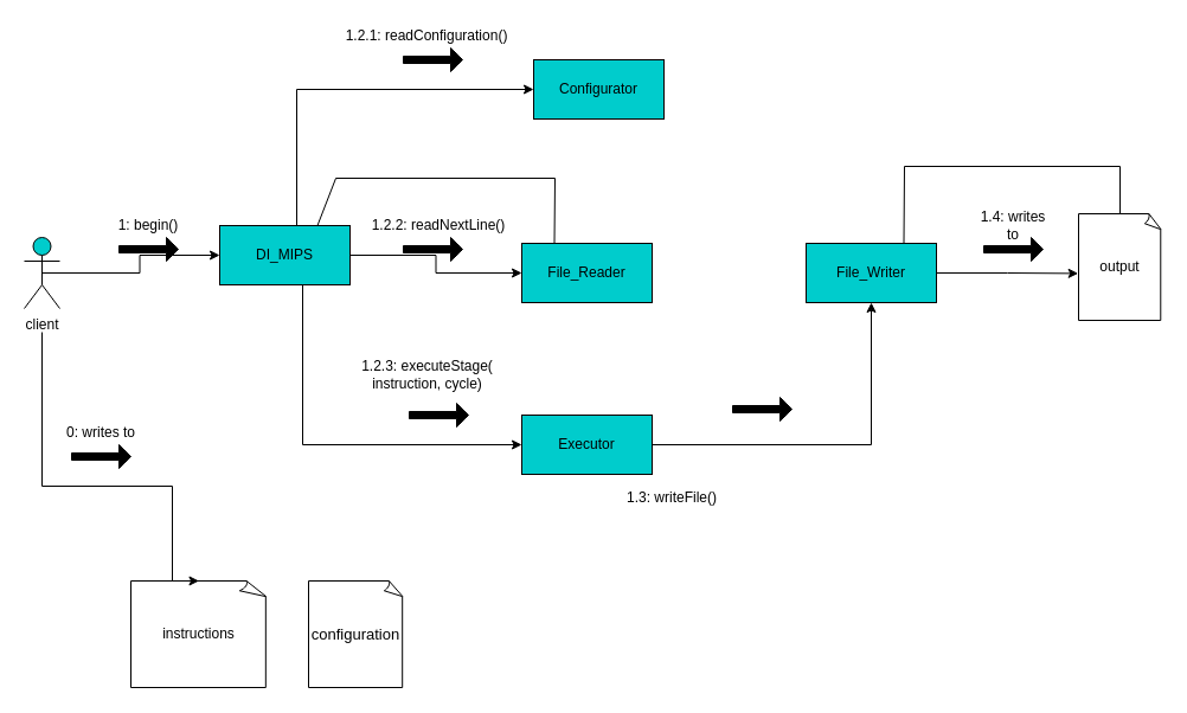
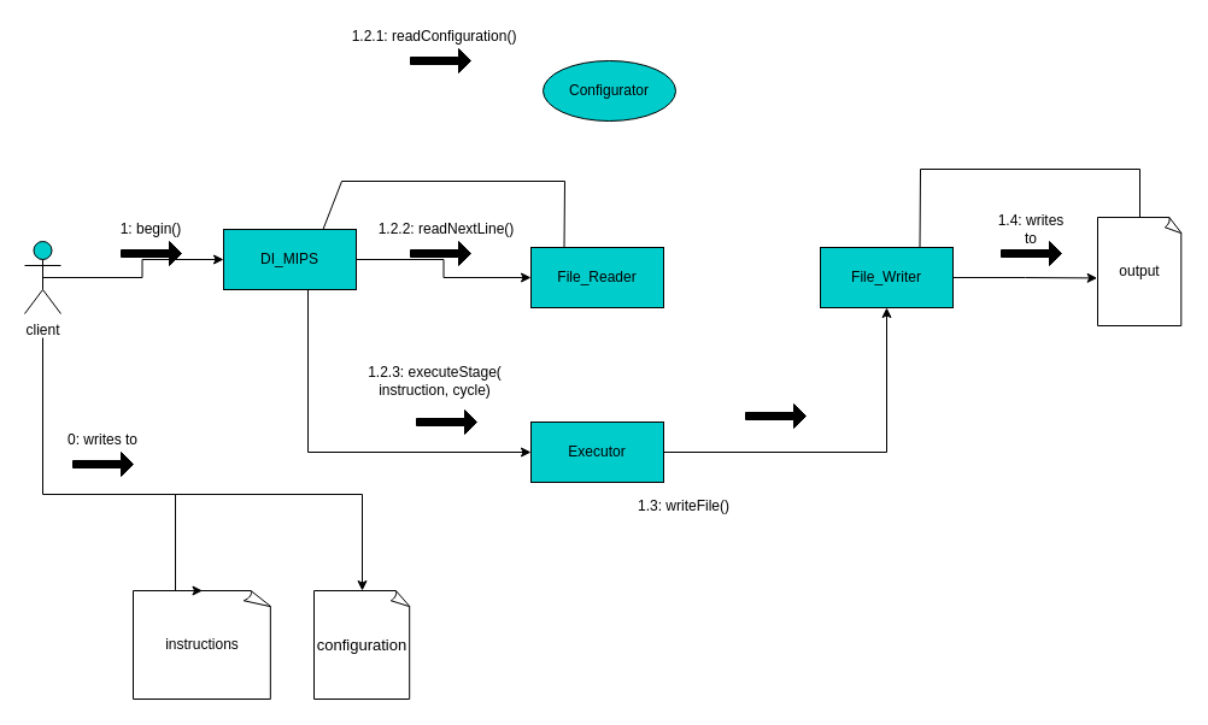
  <mxCell id="0" />
  <mxCell id="1" parent="0" />
  <mxCell id="2" style="edgeStyle=orthogonalEdgeStyle;rounded=0;orthogonalLoop=1;jettySize=auto;html=1;exitX=0.5;exitY=0.5;exitDx=0;exitDy=0;exitPerimeter=0;entryX=0;entryY=0.5;entryDx=0;entryDy=0;" parent="1" source="3" target="13" edge="1"><mxGeometry relative="1" as="geometry" /></mxCell>
  <mxCell id="3" value="client" style="shape=umlActor;verticalLabelPosition=bottom;verticalAlign=top;html=1;outlineConnect=0;fillColor=#00CCCC;" parent="1" vertex="1"><mxGeometry x="20" y="200" width="30" height="60" as="geometry" /></mxCell>
  <mxCell id="4" value="&lt;font style=&quot;font-size: 13px;&quot;&gt;configuration&lt;/font&gt;" style="whiteSpace=wrap;html=1;shape=mxgraph.basic.document" parent="1" vertex="1"><mxGeometry x="260" y="490" width="80" height="90" as="geometry" /></mxCell>
  <mxCell id="5" value="instructions" style="whiteSpace=wrap;html=1;shape=mxgraph.basic.document" parent="1" vertex="1"><mxGeometry x="110" y="490" width="115" height="90" as="geometry" /></mxCell>
  <mxCell id="6" value="" style="endArrow=classic;html=1;rounded=0;edgeStyle=orthogonalEdgeStyle;entryX=0.5;entryY=0;entryDx=0;entryDy=0;entryPerimeter=0;" parent="1" target="5" edge="1"><mxGeometry width="50" height="50" relative="1" as="geometry"><mxPoint x="35" y="280" as="sourcePoint" /><mxPoint x="210" y="340" as="targetPoint" /><Array as="points"><mxPoint x="35" y="410" /><mxPoint x="145" y="410" /></Array></mxGeometry></mxCell>
+ <mxCell id="7" value="" style="endArrow=classic;html=1;rounded=0;edgeStyle=orthogonalEdgeStyle;entryX=0.5;entryY=0;entryDx=0;entryDy=0;entryPerimeter=0;exitX=0.5;exitY=0;exitDx=0;exitDy=0;exitPerimeter=0;" parent="1" source="5" target="4" edge="1"><mxGeometry width="50" height="50" relative="1" as="geometry"><mxPoint x="170" y="330" as="sourcePoint" /><mxPoint x="210" y="340" as="targetPoint" /><Array as="points"><mxPoint x="145" y="410" /><mxPoint x="300" y="410" /></Array></mxGeometry></mxCell>
  <mxCell id="8" value="" style="shape=singleArrow;whiteSpace=wrap;html=1;fillColor=#000000;" parent="1" vertex="1"><mxGeometry x="60" y="375" width="50" height="20" as="geometry" /></mxCell>
  <mxCell id="9" value="0: writes to" style="text;html=1;strokeColor=none;fillColor=none;align=center;verticalAlign=middle;whiteSpace=wrap;rounded=0;" parent="1" vertex="1"><mxGeometry x="50" y="355" width="70" height="20" as="geometry" /></mxCell>
  <mxCell id="10" style="edgeStyle=orthogonalEdgeStyle;rounded=0;orthogonalLoop=1;jettySize=auto;html=1;entryX=0;entryY=0.5;entryDx=0;entryDy=0;" parent="1" source="13" target="16" edge="1"><mxGeometry relative="1" as="geometry" /></mxCell>
  <mxCell id="11" style="edgeStyle=orthogonalEdgeStyle;rounded=0;orthogonalLoop=1;jettySize=auto;html=1;exitX=0.5;exitY=1;exitDx=0;exitDy=0;entryX=0;entryY=0.5;entryDx=0;entryDy=0;" parent="1" source="13" target="20" edge="1"><mxGeometry relative="1" as="geometry"><Array as="points"><mxPoint x="255" y="375" /></Array></mxGeometry></mxCell>
- <mxCell id="12" style="edgeStyle=orthogonalEdgeStyle;rounded=0;orthogonalLoop=1;jettySize=auto;html=1;entryX=0;entryY=0.5;entryDx=0;entryDy=0;" parent="1" source="13" target="21" edge="1"><mxGeometry relative="1" as="geometry"><Array as="points"><mxPoint x="250" y="75" /></Array></mxGeometry></mxCell>
  <mxCell id="13" value="DI_MIPS" style="html=1;whiteSpace=wrap;fillColor=#00CCCC;" parent="1" vertex="1"><mxGeometry x="185" y="190" width="110" height="50" as="geometry" /></mxCell>
  <mxCell id="14" value="" style="shape=singleArrow;whiteSpace=wrap;html=1;fillColor=#000000;" parent="1" vertex="1"><mxGeometry x="100" y="200" width="50" height="20" as="geometry" /></mxCell>
  <mxCell id="15" value="1: begin()" style="text;html=1;strokeColor=none;fillColor=none;align=center;verticalAlign=middle;whiteSpace=wrap;rounded=0;" parent="1" vertex="1"><mxGeometry x="90" y="180" width="70" height="20" as="geometry" /></mxCell>
  <mxCell id="16" value="File_Reader" style="html=1;whiteSpace=wrap;fillColor=#00CCCC;" parent="1" vertex="1"><mxGeometry x="440" y="205" width="110" height="50" as="geometry" /></mxCell>
  <mxCell id="17" value="" style="shape=singleArrow;whiteSpace=wrap;html=1;fillColor=#000000;" parent="1" vertex="1"><mxGeometry x="340" y="200" width="50" height="20" as="geometry" /></mxCell>
  <mxCell id="18" value="1.2.2: readNextLine()" style="text;html=1;strokeColor=none;fillColor=none;align=center;verticalAlign=middle;whiteSpace=wrap;rounded=0;" parent="1" vertex="1"><mxGeometry x="310" y="180" width="120" height="20" as="geometry" /></mxCell>
  <mxCell id="19" style="edgeStyle=orthogonalEdgeStyle;rounded=0;orthogonalLoop=1;jettySize=auto;html=1;entryX=0.5;entryY=1;entryDx=0;entryDy=0;" parent="1" source="20" target="22" edge="1"><mxGeometry relative="1" as="geometry" /></mxCell>
  <mxCell id="20" value="Executor" style="html=1;whiteSpace=wrap;fillColor=#00CCCC;" parent="1" vertex="1"><mxGeometry x="440" y="350" width="110" height="50" as="geometry" /></mxCell>
- <mxCell id="21" value="Configurator" style="html=1;whiteSpace=wrap;fillColor=#00CCCC;" parent="1" vertex="1"><mxGeometry x="450" y="50" width="110" height="50" as="geometry" /></mxCell>
+ <mxCell id="21" value="Configurator" style="ellipse;html=1;whiteSpace=wrap;fillColor=#00CCCC;" parent="1" vertex="1"><mxGeometry x="450" y="50" width="110" height="50" as="geometry" /></mxCell>
  <mxCell id="22" value="File_Writer" style="html=1;whiteSpace=wrap;fillColor=#00CCCC;" parent="1" vertex="1"><mxGeometry x="680" y="205" width="110" height="50" as="geometry" /></mxCell>
  <mxCell id="23" value="output" style="whiteSpace=wrap;html=1;shape=mxgraph.basic.document" parent="1" vertex="1"><mxGeometry x="910" y="180" width="70" height="90" as="geometry" /></mxCell>
  <mxCell id="24" style="edgeStyle=orthogonalEdgeStyle;rounded=0;orthogonalLoop=1;jettySize=auto;html=1;exitX=1;exitY=0.5;exitDx=0;exitDy=0;entryX=-0.005;entryY=0.56;entryDx=0;entryDy=0;entryPerimeter=0;" parent="1" source="22" target="23" edge="1"><mxGeometry relative="1" as="geometry" /></mxCell>
  <mxCell id="25" value="1.2.1: readConfiguration()" style="text;html=1;strokeColor=none;fillColor=none;align=center;verticalAlign=middle;whiteSpace=wrap;rounded=0;" vertex="1" parent="1"><mxGeometry x="290" y="20" width="140" height="20" as="geometry" /></mxCell>
  <mxCell id="26" value="" style="shape=singleArrow;whiteSpace=wrap;html=1;fillColor=#000000;" vertex="1" parent="1"><mxGeometry x="340" y="40" width="50" height="20" as="geometry" /></mxCell>
  <mxCell id="27" value="" style="shape=singleArrow;whiteSpace=wrap;html=1;fillColor=#000000;" vertex="1" parent="1"><mxGeometry x="345" y="340" width="50" height="20" as="geometry" /></mxCell>
  <mxCell id="28" value="&lt;div&gt;1.2.3: executeStage(&lt;/div&gt;&lt;div&gt;instruction, cycle)&lt;/div&gt;" style="text;html=1;strokeColor=none;fillColor=none;align=center;verticalAlign=middle;whiteSpace=wrap;rounded=0;" vertex="1" parent="1"><mxGeometry x="288.5" y="300" width="143" height="32" as="geometry" /></mxCell>
  <mxCell id="29" value="1.3: writeFile()" style="text;html=1;strokeColor=none;fillColor=none;align=center;verticalAlign=middle;whiteSpace=wrap;rounded=0;" vertex="1" parent="1"><mxGeometry x="497" y="410" width="140" height="20" as="geometry" /></mxCell>
  <mxCell id="30" value="" style="shape=singleArrow;whiteSpace=wrap;html=1;fillColor=#000000;" vertex="1" parent="1"><mxGeometry x="618" y="335" width="50" height="20" as="geometry" /></mxCell>
  <mxCell id="31" value="" style="shape=singleArrow;whiteSpace=wrap;html=1;fillColor=#000000;" vertex="1" parent="1"><mxGeometry x="830" y="200" width="50" height="20" as="geometry" /></mxCell>
  <mxCell id="32" value="1.4: writes to" style="text;html=1;strokeColor=none;fillColor=none;align=center;verticalAlign=middle;whiteSpace=wrap;rounded=0;" vertex="1" parent="1"><mxGeometry x="820" y="180" width="70" height="20" as="geometry" /></mxCell>
  <mxCell id="33" value="" style="endArrow=none;html=1;rounded=0;entryX=0.25;entryY=0;entryDx=0;entryDy=0;exitX=0.75;exitY=0;exitDx=0;exitDy=0;" edge="1" parent="1" source="13" target="16"><mxGeometry width="50" height="50" relative="1" as="geometry"><mxPoint x="495" y="140" as="sourcePoint" /><mxPoint x="510" y="280" as="targetPoint" /><Array as="points"><mxPoint x="283" y="150" /><mxPoint x="468" y="150" /></Array></mxGeometry></mxCell>
  <mxCell id="34" value="" style="endArrow=none;html=1;rounded=0;entryX=0.75;entryY=0;entryDx=0;entryDy=0;exitX=0.5;exitY=0;exitDx=0;exitDy=0;exitPerimeter=0;" edge="1" parent="1" source="23" target="22"><mxGeometry width="50" height="50" relative="1" as="geometry"><mxPoint x="790" y="120" as="sourcePoint" /><mxPoint x="510" y="280" as="targetPoint" /><Array as="points"><mxPoint x="945" y="140" /><mxPoint x="763" y="140" /></Array></mxGeometry></mxCell>
